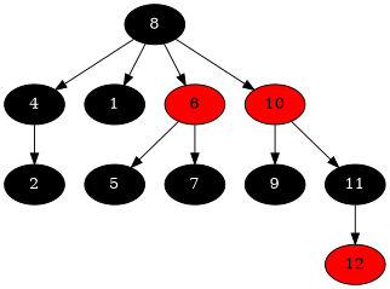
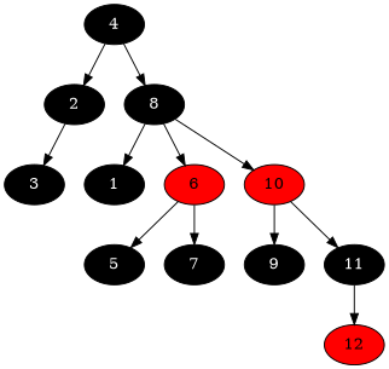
  digraph {
    node [fillcolor=black fontcolor=white style=filled]
    4
    2
    8
+   3
    1
    6 [fillcolor=red fontcolor=""]
    10 [fillcolor=red fontcolor=""]
    5
    7
    9
    11
    12 [fillcolor=red fontcolor=""]
    4 -> 2
-   8 -> 4
+   4 -> 8
+   2 -> 3
    8 -> 1
    8 -> 6
    8 -> 10
    6 -> 5
    6 -> 7
    10 -> 9
    10 -> 11
    11 -> 12
  }
